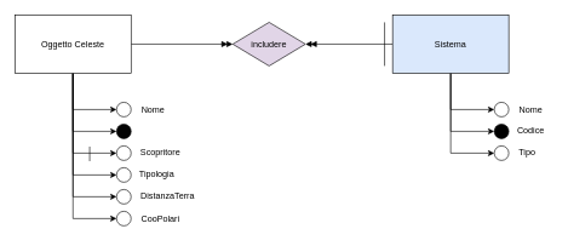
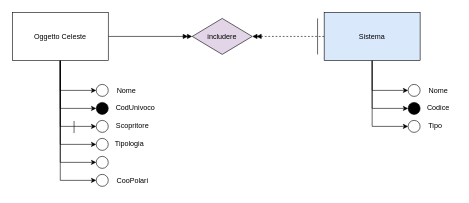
  <mxCell id="0" />
  <mxCell id="1" parent="0" />
  <mxCell id="2" style="edgeStyle=orthogonalEdgeStyle;rounded=0;orthogonalLoop=1;jettySize=auto;html=1;entryX=0;entryY=0.5;entryDx=0;entryDy=0;" edge="1" parent="1" source="9" target="25"><mxGeometry relative="1" as="geometry" /></mxCell>
  <mxCell id="3" style="edgeStyle=orthogonalEdgeStyle;rounded=0;orthogonalLoop=1;jettySize=auto;html=1;entryX=0;entryY=0.5;entryDx=0;entryDy=0;" edge="1" parent="1" source="9" target="23"><mxGeometry relative="1" as="geometry" /></mxCell>
  <mxCell id="4" style="edgeStyle=orthogonalEdgeStyle;rounded=0;orthogonalLoop=1;jettySize=auto;html=1;entryX=0;entryY=0.5;entryDx=0;entryDy=0;" edge="1" parent="1" source="9" target="21"><mxGeometry relative="1" as="geometry" /></mxCell>
  <mxCell id="5" style="edgeStyle=orthogonalEdgeStyle;rounded=0;orthogonalLoop=1;jettySize=auto;html=1;entryX=0;entryY=0.5;entryDx=0;entryDy=0;" edge="1" parent="1" source="9" target="19"><mxGeometry relative="1" as="geometry" /></mxCell>
  <mxCell id="6" style="edgeStyle=orthogonalEdgeStyle;rounded=0;orthogonalLoop=1;jettySize=auto;html=1;entryX=0;entryY=0.5;entryDx=0;entryDy=0;" edge="1" parent="1" source="9" target="16"><mxGeometry relative="1" as="geometry" /></mxCell>
  <mxCell id="7" style="edgeStyle=orthogonalEdgeStyle;rounded=0;orthogonalLoop=1;jettySize=auto;html=1;entryX=0;entryY=0.5;entryDx=0;entryDy=0;" edge="1" parent="1" source="9" target="15"><mxGeometry relative="1" as="geometry" /></mxCell>
  <mxCell id="8" style="edgeStyle=orthogonalEdgeStyle;rounded=0;orthogonalLoop=1;jettySize=auto;html=1;entryX=0;entryY=0.5;entryDx=0;entryDy=0;endArrow=doubleBlock;endFill=1;" edge="1" parent="1" source="9" target="33"><mxGeometry relative="1" as="geometry" /></mxCell>
  <mxCell id="9" value="Oggetto Celeste" style="rounded=0;whiteSpace=wrap;html=1;" vertex="1" parent="1"><mxGeometry x="20" y="20" width="160" height="80" as="geometry" /></mxCell>
  <mxCell id="10" style="edgeStyle=orthogonalEdgeStyle;rounded=0;orthogonalLoop=1;jettySize=auto;html=1;entryX=0;entryY=0.5;entryDx=0;entryDy=0;" edge="1" parent="1" source="14" target="31"><mxGeometry relative="1" as="geometry" /></mxCell>
  <mxCell id="11" style="edgeStyle=orthogonalEdgeStyle;rounded=0;orthogonalLoop=1;jettySize=auto;html=1;entryX=0;entryY=0.5;entryDx=0;entryDy=0;" edge="1" parent="1" source="14" target="28"><mxGeometry relative="1" as="geometry" /></mxCell>
  <mxCell id="12" style="edgeStyle=orthogonalEdgeStyle;rounded=0;orthogonalLoop=1;jettySize=auto;html=1;entryX=0;entryY=0.5;entryDx=0;entryDy=0;" edge="1" parent="1" source="14" target="27"><mxGeometry relative="1" as="geometry" /></mxCell>
- <mxCell id="13" style="edgeStyle=orthogonalEdgeStyle;rounded=0;orthogonalLoop=1;jettySize=auto;html=1;entryX=1;entryY=0.5;entryDx=0;entryDy=0;endArrow=doubleBlock;endFill=1;" edge="1" parent="1" source="14" target="33"><mxGeometry relative="1" as="geometry" /></mxCell>
+ <mxCell id="13" style="edgeStyle=orthogonalEdgeStyle;rounded=0;orthogonalLoop=1;jettySize=auto;html=1;entryX=1;entryY=0.5;entryDx=0;entryDy=0;endArrow=doubleBlock;endFill=1;dashed=1;" edge="1" parent="1" source="14" target="33"><mxGeometry relative="1" as="geometry" /></mxCell>
  <mxCell id="14" value="Sistema" style="rounded=0;whiteSpace=wrap;html=1;fillColor=#dae8fc;" vertex="1" parent="1"><mxGeometry x="540" y="20" width="160" height="80" as="geometry" /></mxCell>
  <mxCell id="15" value="" style="ellipse;whiteSpace=wrap;html=1;aspect=fixed;" vertex="1" parent="1"><mxGeometry x="160" y="140" width="20" height="20" as="geometry" /></mxCell>
  <mxCell id="16" value="" style="ellipse;whiteSpace=wrap;html=1;aspect=fixed;fillColor=#030303;" vertex="1" parent="1"><mxGeometry x="160" y="170" width="20" height="20" as="geometry" /></mxCell>
  <mxCell id="17" value="Nome" style="text;html=1;align=center;verticalAlign=middle;resizable=0;points=[];autosize=1;strokeColor=none;fillColor=none;" vertex="1" parent="1"><mxGeometry x="180" y="135" width="60" height="30" as="geometry" /></mxCell>
+ <mxCell id="18" value="CodUnivoco" style="text;html=1;align=center;verticalAlign=middle;resizable=0;points=[];autosize=1;strokeColor=none;fillColor=none;" vertex="1" parent="1"><mxGeometry x="180" y="165" width="90" height="30" as="geometry" /></mxCell>
  <mxCell id="19" value="" style="ellipse;whiteSpace=wrap;html=1;aspect=fixed;" vertex="1" parent="1"><mxGeometry x="160" y="200" width="20" height="20" as="geometry" /></mxCell>
  <mxCell id="20" value="Scopritore" style="text;html=1;align=center;verticalAlign=middle;resizable=0;points=[];autosize=1;strokeColor=none;fillColor=none;" vertex="1" parent="1"><mxGeometry x="180" y="195" width="80" height="30" as="geometry" /></mxCell>
  <mxCell id="21" value="" style="ellipse;whiteSpace=wrap;html=1;aspect=fixed;" vertex="1" parent="1"><mxGeometry x="160" y="230" width="20" height="20" as="geometry" /></mxCell>
  <mxCell id="22" value="Tipologia" style="text;html=1;align=center;verticalAlign=middle;resizable=0;points=[];autosize=1;strokeColor=none;fillColor=none;" vertex="1" parent="1"><mxGeometry x="180" y="225" width="70" height="30" as="geometry" /></mxCell>
  <mxCell id="23" value="" style="ellipse;whiteSpace=wrap;html=1;aspect=fixed;" vertex="1" parent="1"><mxGeometry x="160" y="260" width="20" height="20" as="geometry" /></mxCell>
- <mxCell id="24" value="DistanzaTerra" style="text;html=1;align=center;verticalAlign=middle;resizable=0;points=[];autosize=1;strokeColor=none;fillColor=none;" vertex="1" parent="1"><mxGeometry x="180" y="255" width="100" height="30" as="geometry" /></mxCell>
  <mxCell id="25" value="" style="ellipse;whiteSpace=wrap;html=1;aspect=fixed;" vertex="1" parent="1"><mxGeometry x="160" y="290" width="20" height="20" as="geometry" /></mxCell>
  <mxCell id="26" value="CooPolari" style="text;html=1;align=center;verticalAlign=middle;resizable=0;points=[];autosize=1;strokeColor=none;fillColor=none;" vertex="1" parent="1"><mxGeometry x="180" y="286" width="80" height="30" as="geometry" /></mxCell>
  <mxCell id="27" value="" style="ellipse;whiteSpace=wrap;html=1;aspect=fixed;" vertex="1" parent="1"><mxGeometry x="680" y="140" width="20" height="20" as="geometry" /></mxCell>
  <mxCell id="28" value="" style="ellipse;whiteSpace=wrap;html=1;aspect=fixed;fillColor=#000000;" vertex="1" parent="1"><mxGeometry x="680" y="170" width="20" height="20" as="geometry" /></mxCell>
  <mxCell id="29" value="Nome" style="text;html=1;align=center;verticalAlign=middle;resizable=0;points=[];autosize=1;strokeColor=none;fillColor=none;" vertex="1" parent="1"><mxGeometry x="700" y="135" width="60" height="30" as="geometry" /></mxCell>
  <mxCell id="30" value="Codice" style="text;html=1;align=center;verticalAlign=middle;resizable=0;points=[];autosize=1;strokeColor=none;fillColor=none;" vertex="1" parent="1"><mxGeometry x="700" y="165" width="60" height="30" as="geometry" /></mxCell>
  <mxCell id="31" value="" style="ellipse;whiteSpace=wrap;html=1;aspect=fixed;" vertex="1" parent="1"><mxGeometry x="680" y="200" width="20" height="20" as="geometry" /></mxCell>
  <mxCell id="32" value="Tipo" style="text;html=1;align=center;verticalAlign=middle;resizable=0;points=[];autosize=1;strokeColor=none;fillColor=none;" vertex="1" parent="1"><mxGeometry x="700" y="195" width="50" height="30" as="geometry" /></mxCell>
  <mxCell id="33" value="includere" style="rhombus;whiteSpace=wrap;html=1;fillColor=#e1d5e7;" vertex="1" parent="1"><mxGeometry x="320" y="30" width="100" height="60" as="geometry" /></mxCell>
  <mxCell id="34" value="" style="endArrow=none;html=1;rounded=0;" edge="1" parent="1"><mxGeometry width="50" height="50" relative="1" as="geometry"><mxPoint x="529" y="90" as="sourcePoint" /><mxPoint x="529" y="30" as="targetPoint" /></mxGeometry></mxCell>
  <mxCell id="35" value="" style="endArrow=none;html=1;rounded=0;" edge="1" parent="1"><mxGeometry width="50" height="50" relative="1" as="geometry"><mxPoint x="123" y="221" as="sourcePoint" /><mxPoint x="123" y="201" as="targetPoint" /></mxGeometry></mxCell>
